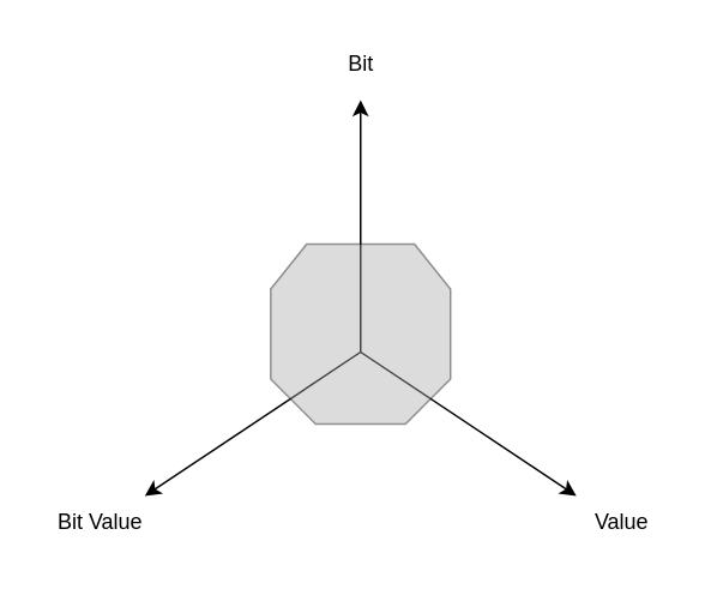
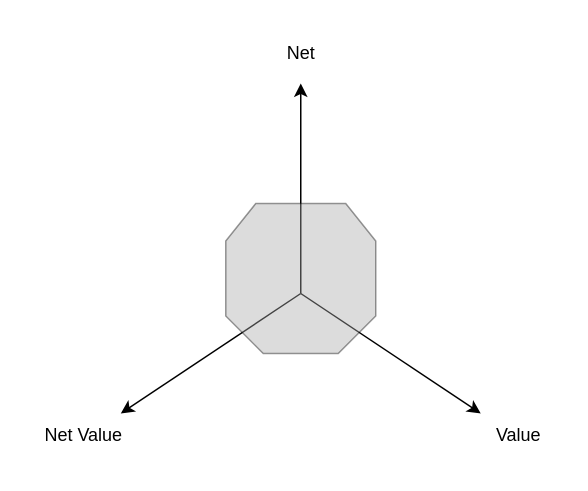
  <mxCell id="0" />
  <mxCell id="1" parent="0" />
  <mxCell id="2" value="" style="endArrow=classic;html=1;rounded=0;" edge="1" parent="1"><mxGeometry width="50" height="50" relative="1" as="geometry"><mxPoint x="200" y="195" as="sourcePoint" /><mxPoint x="200" y="55" as="targetPoint" /></mxGeometry></mxCell>
  <mxCell id="3" value="" style="endArrow=classic;html=1;rounded=0;" edge="1" parent="1"><mxGeometry width="50" height="50" relative="1" as="geometry"><mxPoint x="200" y="195" as="sourcePoint" /><mxPoint x="80" y="275" as="targetPoint" /></mxGeometry></mxCell>
  <mxCell id="4" value="" style="endArrow=classic;html=1;rounded=0;" edge="1" parent="1"><mxGeometry width="50" height="50" relative="1" as="geometry"><mxPoint x="200" y="195" as="sourcePoint" /><mxPoint x="320" y="275" as="targetPoint" /></mxGeometry></mxCell>
- <mxCell id="5" value="Bit" style="text;html=1;align=center;verticalAlign=middle;resizable=0;points=[];autosize=1;strokeColor=none;fillColor=none;" vertex="1" parent="1"><mxGeometry x="180" y="20" width="40" height="30" as="geometry" /></mxCell>
- <mxCell id="6" value="Bit Value" style="text;html=1;align=center;verticalAlign=middle;resizable=0;points=[];autosize=1;strokeColor=none;fillColor=none;" vertex="1" parent="1"><mxGeometry x="20" y="275" width="70" height="30" as="geometry" /></mxCell>
+ <mxCell id="5" value="Net" style="text;html=1;align=center;verticalAlign=middle;resizable=0;points=[];autosize=1;strokeColor=none;fillColor=none;" vertex="1" parent="1"><mxGeometry x="180" y="20" width="40" height="30" as="geometry" /></mxCell>
+ <mxCell id="6" value="Net Value" style="text;html=1;align=center;verticalAlign=middle;resizable=0;points=[];autosize=1;strokeColor=none;fillColor=none;" vertex="1" parent="1"><mxGeometry x="20" y="275" width="70" height="30" as="geometry" /></mxCell>
  <mxCell id="7" value="Value" style="text;html=1;align=center;verticalAlign=middle;resizable=0;points=[];autosize=1;strokeColor=none;fillColor=none;" vertex="1" parent="1"><mxGeometry x="320" y="275" width="50" height="30" as="geometry" /></mxCell>
  <mxCell id="8" value="" style="verticalLabelPosition=bottom;verticalAlign=top;html=1;shape=mxgraph.basic.polygon;polyCoords=[[0.2,0],[0.8,0],[1,0.25],[1,0.75],[0.75,1],[0.25,1],[0,0.75],[0,0.25]];polyline=0;fillColor=#A8A8A8;gradientColor=none;opacity=40;strokeColor=default;" vertex="1" parent="1"><mxGeometry x="150" y="135" width="100" height="100" as="geometry" /></mxCell>
